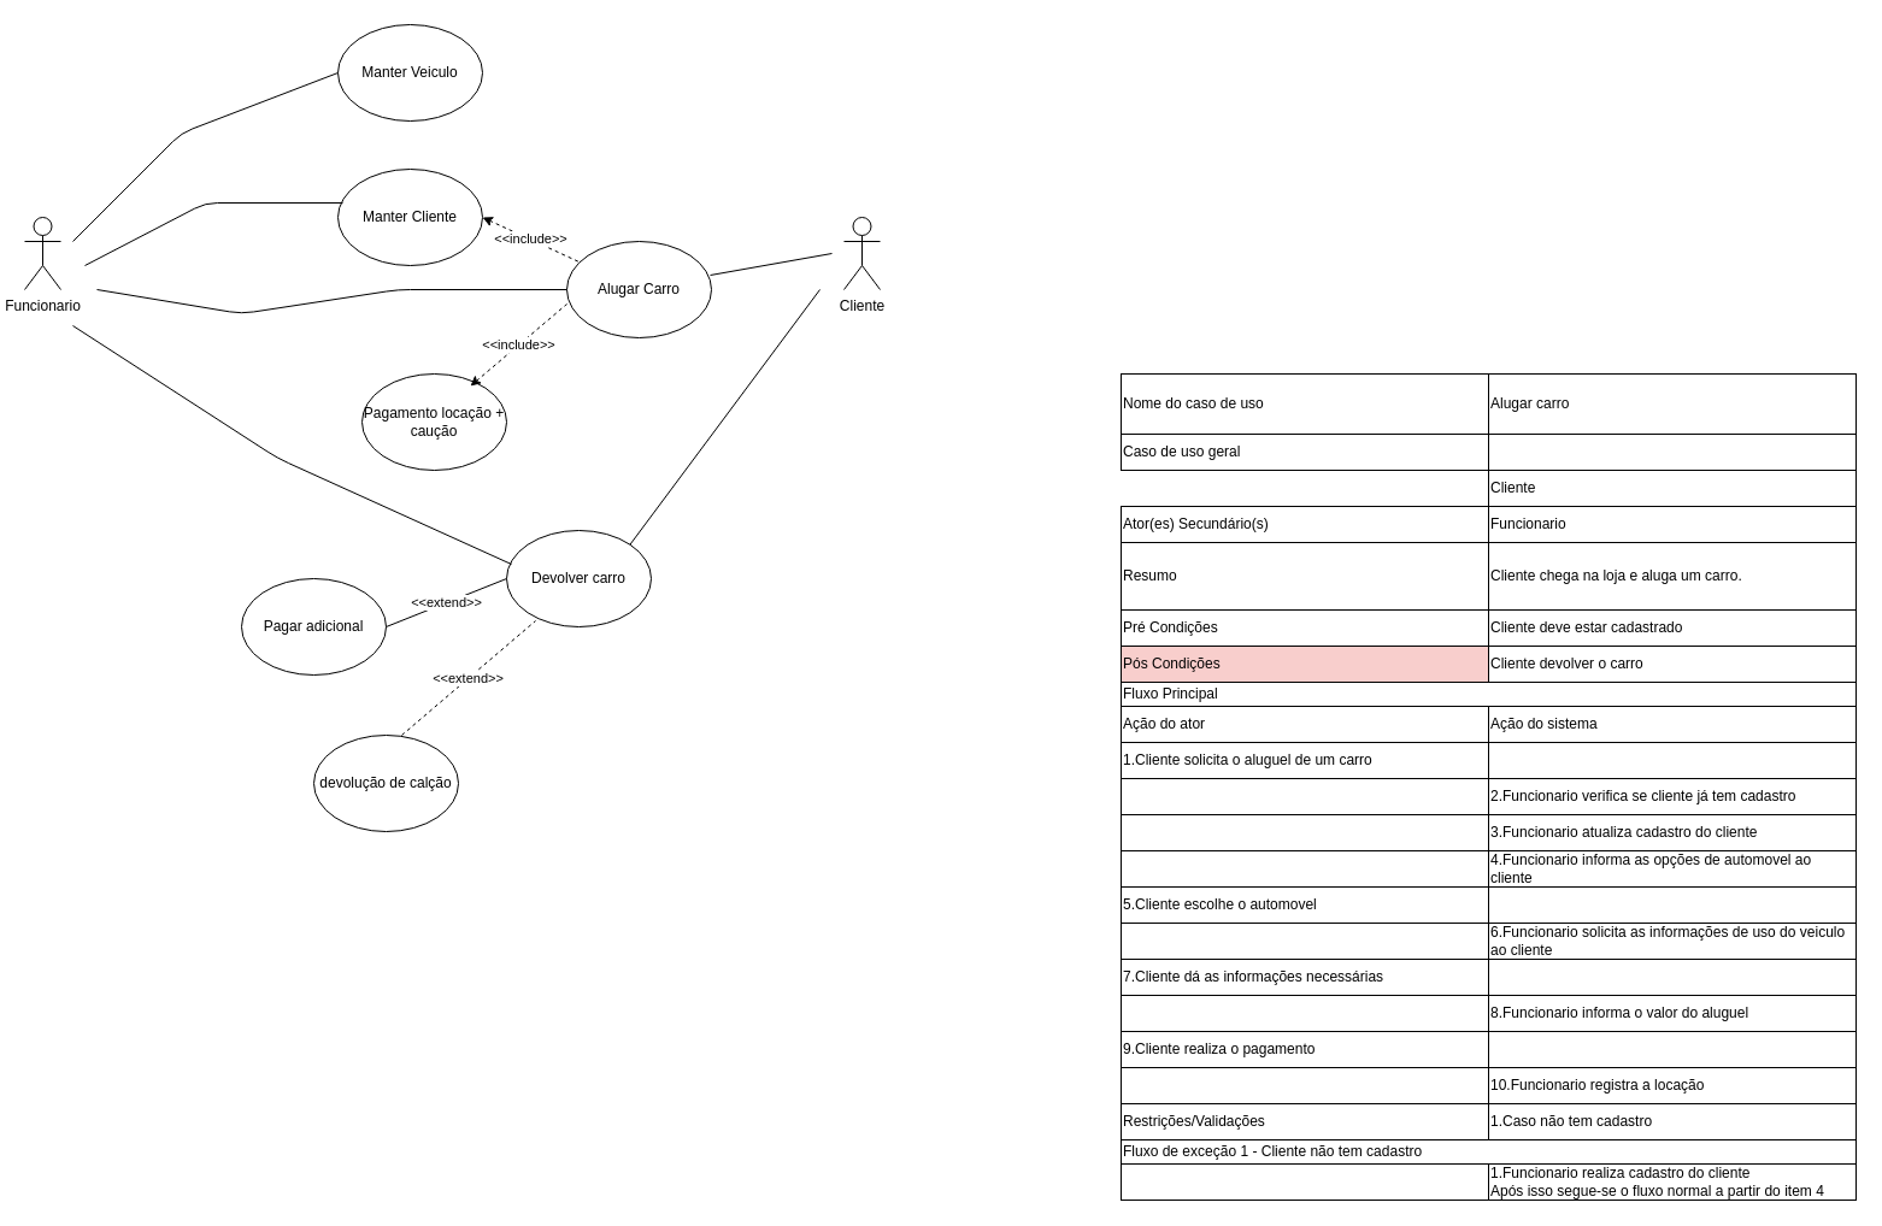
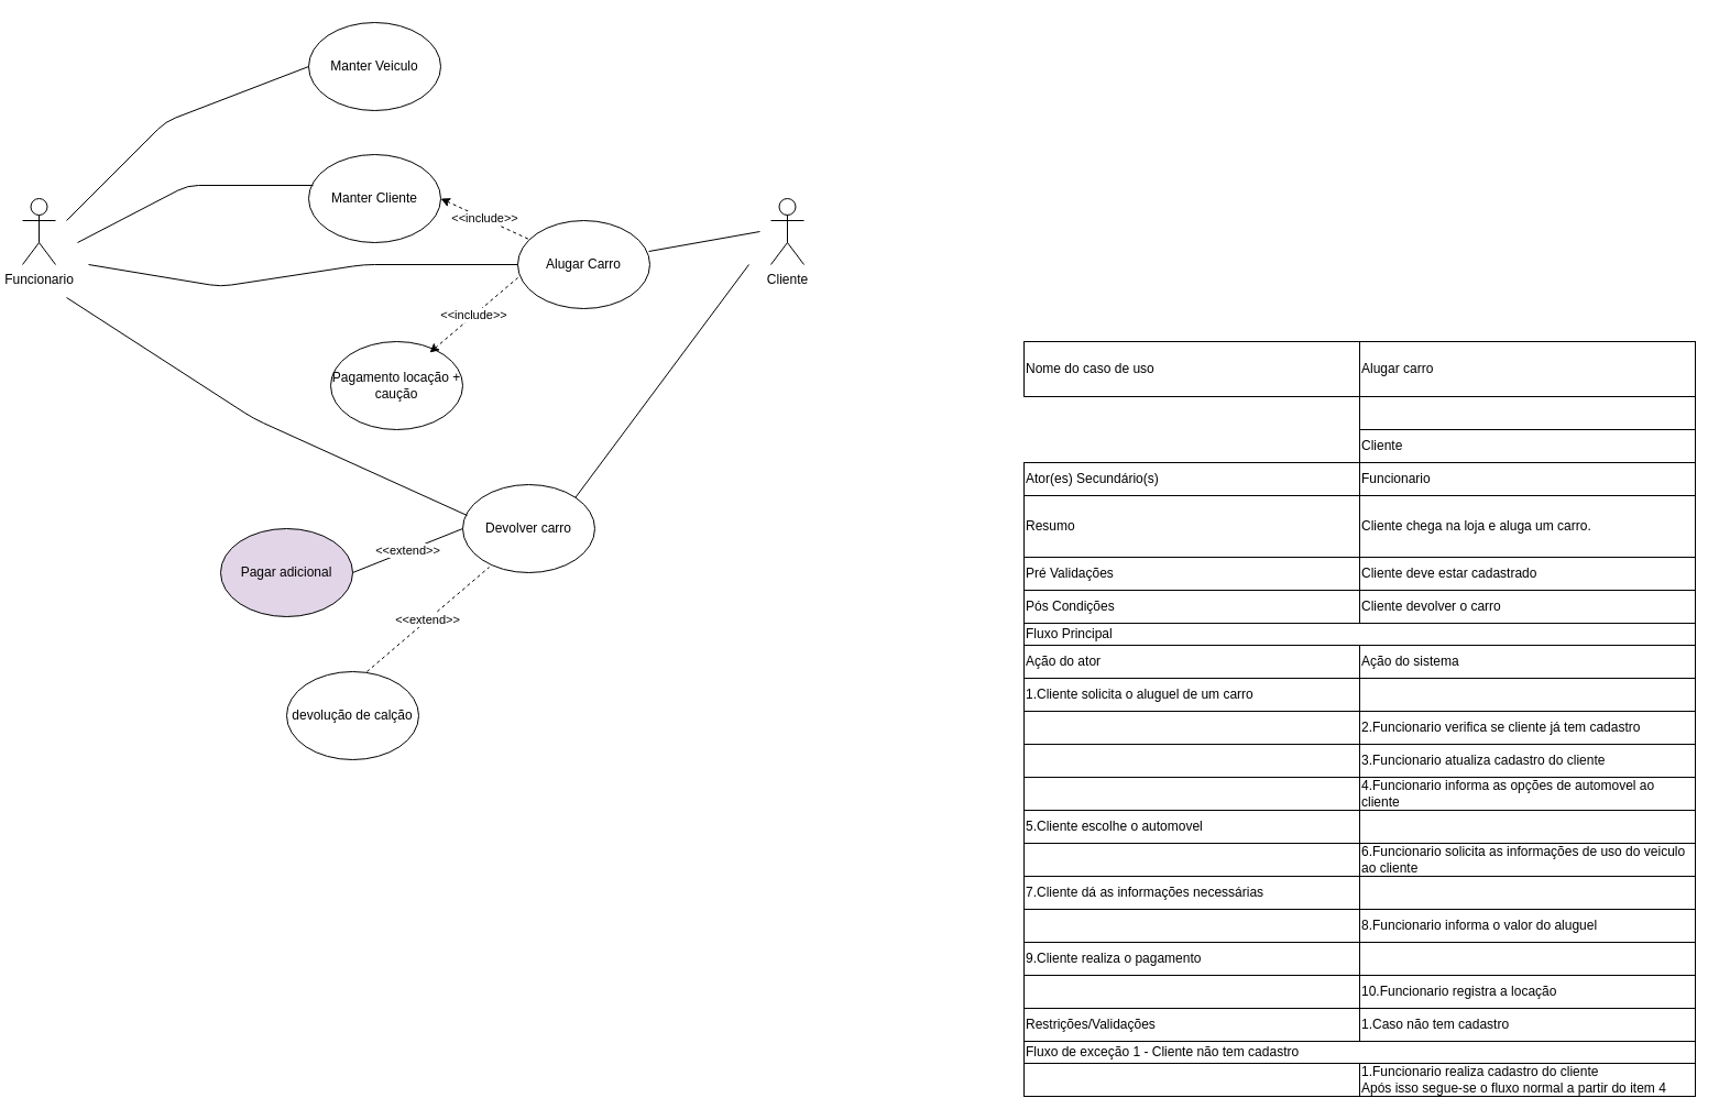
  <mxCell id="0" />
  <mxCell id="1" parent="0" />
  <mxCell id="2" value="Funcionario" style="shape=umlActor;verticalLabelPosition=bottom;labelBackgroundColor=#ffffff;verticalAlign=top;html=1;outlineConnect=0;" vertex="1" parent="1"><mxGeometry x="20" y="180" width="30" height="60" as="geometry" /></mxCell>
  <mxCell id="3" value="Manter Veiculo" style="ellipse;whiteSpace=wrap;html=1;" vertex="1" parent="1"><mxGeometry x="280" y="20" width="120" height="80" as="geometry" /></mxCell>
  <mxCell id="4" value="" style="endArrow=none;html=1;entryX=0;entryY=0.5;entryDx=0;entryDy=0;" edge="1" parent="1" target="3"><mxGeometry width="50" height="50" relative="1" as="geometry"><mxPoint x="60" y="200" as="sourcePoint" /><mxPoint x="170" y="130" as="targetPoint" /><Array as="points"><mxPoint x="150" y="110" /></Array></mxGeometry></mxCell>
  <mxCell id="5" value="Cliente" style="shape=umlActor;verticalLabelPosition=bottom;labelBackgroundColor=#ffffff;verticalAlign=top;html=1;outlineConnect=0;" vertex="1" parent="1"><mxGeometry x="700" y="180" width="30" height="60" as="geometry" /></mxCell>
  <mxCell id="6" value="Manter Cliente" style="ellipse;whiteSpace=wrap;html=1;" vertex="1" parent="1"><mxGeometry x="280" y="140" width="120" height="80" as="geometry" /></mxCell>
  <mxCell id="7" value="" style="endArrow=none;html=1;entryX=0.033;entryY=0.35;entryDx=0;entryDy=0;entryPerimeter=0;" edge="1" parent="1" target="6"><mxGeometry width="50" height="50" relative="1" as="geometry"><mxPoint x="70" y="220" as="sourcePoint" /><mxPoint x="200" y="230" as="targetPoint" /><Array as="points"><mxPoint x="170" y="168" /></Array></mxGeometry></mxCell>
  <mxCell id="8" value="Alugar Carro" style="ellipse;whiteSpace=wrap;html=1;" vertex="1" parent="1"><mxGeometry x="470" y="200" width="120" height="80" as="geometry" /></mxCell>
  <mxCell id="9" value="&amp;lt;&amp;lt;include&amp;gt;&amp;gt;" style="endArrow=none;dashed=1;html=1;exitX=1;exitY=0.5;exitDx=0;exitDy=0;endFill=0;startArrow=classic;startFill=1;" edge="1" parent="1" source="6" target="8"><mxGeometry width="50" height="50" relative="1" as="geometry"><mxPoint x="450" y="180" as="sourcePoint" /><mxPoint x="500" y="130" as="targetPoint" /></mxGeometry></mxCell>
  <mxCell id="10" value="" style="endArrow=none;html=1;exitX=0.992;exitY=0.35;exitDx=0;exitDy=0;exitPerimeter=0;" edge="1" parent="1" source="8"><mxGeometry width="50" height="50" relative="1" as="geometry"><mxPoint x="620" y="260" as="sourcePoint" /><mxPoint x="690" y="210" as="targetPoint" /></mxGeometry></mxCell>
  <mxCell id="11" value="Pagamento locação + caução" style="ellipse;whiteSpace=wrap;html=1;" vertex="1" parent="1"><mxGeometry x="300" y="310" width="120" height="80" as="geometry" /></mxCell>
  <mxCell id="12" value="&amp;lt;&amp;lt;include&amp;gt;&amp;gt;" style="endArrow=none;dashed=1;html=1;entryX=0;entryY=0.65;entryDx=0;entryDy=0;entryPerimeter=0;startArrow=classic;startFill=1;" edge="1" parent="1" target="8"><mxGeometry width="50" height="50" relative="1" as="geometry"><mxPoint x="390" y="320" as="sourcePoint" /><mxPoint x="440" y="260" as="targetPoint" /></mxGeometry></mxCell>
  <mxCell id="13" value="" style="endArrow=none;html=1;entryX=0;entryY=0.5;entryDx=0;entryDy=0;" edge="1" parent="1" target="8"><mxGeometry width="50" height="50" relative="1" as="geometry"><mxPoint x="80" y="240" as="sourcePoint" /><mxPoint x="180" y="270" as="targetPoint" /><Array as="points"><mxPoint x="200" y="260" /><mxPoint x="330" y="240" /></Array></mxGeometry></mxCell>
  <mxCell id="14" value="Devolver carro" style="ellipse;whiteSpace=wrap;html=1;" vertex="1" parent="1"><mxGeometry x="420" y="440" width="120" height="80" as="geometry" /></mxCell>
  <mxCell id="15" value="" style="endArrow=none;html=1;exitX=1;exitY=0;exitDx=0;exitDy=0;" edge="1" parent="1" source="14"><mxGeometry width="50" height="50" relative="1" as="geometry"><mxPoint x="600" y="350" as="sourcePoint" /><mxPoint x="680" y="240" as="targetPoint" /></mxGeometry></mxCell>
- <mxCell id="16" value="Pagar adicional" style="ellipse;whiteSpace=wrap;html=1;" vertex="1" parent="1"><mxGeometry x="200" y="480" width="120" height="80" as="geometry" /></mxCell>
+ <mxCell id="16" value="Pagar adicional" style="ellipse;whiteSpace=wrap;html=1;fillColor=#e1d5e7;" vertex="1" parent="1"><mxGeometry x="200" y="480" width="120" height="80" as="geometry" /></mxCell>
  <mxCell id="17" value="&amp;lt;&amp;lt;extend&amp;gt;&amp;gt;" style="endArrow=none;dashed=0;html=1;entryX=0;entryY=0.5;entryDx=0;entryDy=0;exitX=1;exitY=0.5;exitDx=0;exitDy=0;" edge="1" parent="1" source="16" target="14"><mxGeometry width="50" height="50" relative="1" as="geometry"><mxPoint x="330" y="520" as="sourcePoint" /><mxPoint x="380" y="470" as="targetPoint" /></mxGeometry></mxCell>
  <mxCell id="18" value="devolução de calção" style="ellipse;whiteSpace=wrap;html=1;" vertex="1" parent="1"><mxGeometry x="260" y="610" width="120" height="80" as="geometry" /></mxCell>
  <mxCell id="19" value="&amp;lt;&amp;lt;extend&amp;gt;&amp;gt;" style="endArrow=none;dashed=1;html=1;exitX=0.608;exitY=0;exitDx=0;exitDy=0;exitPerimeter=0;entryX=0.2;entryY=0.938;entryDx=0;entryDy=0;entryPerimeter=0;" edge="1" parent="1" source="18" target="14"><mxGeometry width="50" height="50" relative="1" as="geometry"><mxPoint x="430" y="610" as="sourcePoint" /><mxPoint x="480" y="560" as="targetPoint" /></mxGeometry></mxCell>
  <mxCell id="20" value="" style="endArrow=none;html=1;exitX=0.033;exitY=0.35;exitDx=0;exitDy=0;exitPerimeter=0;" edge="1" parent="1" source="14"><mxGeometry width="50" height="50" relative="1" as="geometry"><mxPoint x="40" y="340" as="sourcePoint" /><mxPoint x="60" y="270" as="targetPoint" /><Array as="points"><mxPoint x="230" y="380" /></Array></mxGeometry></mxCell>
  <mxCell id="21" value="" style="group;align=left;" vertex="1" connectable="0" parent="1"><mxGeometry x="930" y="310" width="610" height="50" as="geometry" /></mxCell>
  <mxCell id="22" value="Nome do caso de uso" style="rounded=0;whiteSpace=wrap;html=1;align=left;" vertex="1" parent="21"><mxGeometry width="305" height="50" as="geometry" /></mxCell>
  <mxCell id="23" value="Alugar carro" style="rounded=0;whiteSpace=wrap;html=1;align=left;" vertex="1" parent="21"><mxGeometry x="305" width="305" height="50" as="geometry" /></mxCell>
  <mxCell id="24" value="" style="group;align=left;" vertex="1" connectable="0" parent="1"><mxGeometry x="930" y="360" width="610" height="30" as="geometry" /></mxCell>
- <mxCell id="25" value="Caso de uso geral" style="rounded=0;whiteSpace=wrap;html=1;align=left;" vertex="1" parent="24"><mxGeometry width="305" height="30" as="geometry" /></mxCell>
  <mxCell id="26" value="" style="rounded=0;whiteSpace=wrap;html=1;align=left;" vertex="1" parent="24"><mxGeometry x="305" width="305" height="30" as="geometry" /></mxCell>
  <mxCell id="27" value="" style="group;align=left;" vertex="1" connectable="0" parent="1"><mxGeometry x="930" y="390" width="610" height="30" as="geometry" /></mxCell>
  <mxCell id="28" value="Cliente" style="rounded=0;whiteSpace=wrap;html=1;align=left;" vertex="1" parent="27"><mxGeometry x="305" width="305" height="30" as="geometry" /></mxCell>
  <mxCell id="29" value="" style="group;align=left;" vertex="1" connectable="0" parent="1"><mxGeometry x="930" y="420" width="610" height="30" as="geometry" /></mxCell>
  <mxCell id="30" value="Ator(es) Secundário(s)" style="rounded=0;whiteSpace=wrap;html=1;align=left;" vertex="1" parent="29"><mxGeometry width="305" height="30" as="geometry" /></mxCell>
  <mxCell id="31" value="Funcionario" style="rounded=0;whiteSpace=wrap;html=1;align=left;" vertex="1" parent="29"><mxGeometry x="305" width="305" height="30" as="geometry" /></mxCell>
  <mxCell id="32" value="'C" style="group;align=left;" vertex="1" connectable="0" parent="1"><mxGeometry x="930" y="450" width="610" height="56" as="geometry" /></mxCell>
  <mxCell id="33" value="Resumo" style="rounded=0;whiteSpace=wrap;html=1;align=left;" vertex="1" parent="32"><mxGeometry width="305" height="56" as="geometry" /></mxCell>
  <mxCell id="34" value="Cliente chega na loja e aluga um carro." style="rounded=0;whiteSpace=wrap;html=1;align=left;" vertex="1" parent="32"><mxGeometry x="305" width="305" height="56" as="geometry" /></mxCell>
  <mxCell id="35" value="" style="group;align=left;" vertex="1" connectable="0" parent="1"><mxGeometry x="930" y="506" width="610" height="30" as="geometry" /></mxCell>
- <mxCell id="36" value="Pré Condições" style="rounded=0;whiteSpace=wrap;html=1;align=left;" vertex="1" parent="35"><mxGeometry width="305" height="30" as="geometry" /></mxCell>
+ <mxCell id="36" value="Pré Validações" style="rounded=0;whiteSpace=wrap;html=1;align=left;" vertex="1" parent="35"><mxGeometry width="305" height="30" as="geometry" /></mxCell>
  <mxCell id="37" value="Cliente deve estar cadastrado" style="rounded=0;whiteSpace=wrap;html=1;align=left;" vertex="1" parent="35"><mxGeometry x="305" width="305" height="30" as="geometry" /></mxCell>
  <mxCell id="38" value="" style="group;align=left;" vertex="1" connectable="0" parent="1"><mxGeometry x="930" y="536" width="610" height="30" as="geometry" /></mxCell>
- <mxCell id="39" value="Pós Condições" style="rounded=0;whiteSpace=wrap;html=1;align=left;fillColor=#f8cecc;" vertex="1" parent="38"><mxGeometry width="305" height="30" as="geometry" /></mxCell>
+ <mxCell id="39" value="Pós Condições" style="rounded=0;whiteSpace=wrap;html=1;align=left;" vertex="1" parent="38"><mxGeometry width="305" height="30" as="geometry" /></mxCell>
  <mxCell id="40" value="Cliente devolver o carro" style="rounded=0;whiteSpace=wrap;html=1;align=left;" vertex="1" parent="38"><mxGeometry x="305" width="305" height="30" as="geometry" /></mxCell>
  <mxCell id="41" value="Fluxo Principal" style="rounded=0;whiteSpace=wrap;html=1;align=left;" vertex="1" parent="1"><mxGeometry x="930" y="566" width="610" height="20" as="geometry" /></mxCell>
  <mxCell id="42" value="" style="group;align=left;" vertex="1" connectable="0" parent="1"><mxGeometry x="930" y="586" width="610" height="30" as="geometry" /></mxCell>
  <mxCell id="43" value="Ação do ator" style="rounded=0;whiteSpace=wrap;html=1;align=left;" vertex="1" parent="42"><mxGeometry width="305" height="30" as="geometry" /></mxCell>
  <mxCell id="44" value="Ação do sistema" style="rounded=0;whiteSpace=wrap;html=1;align=left;" vertex="1" parent="42"><mxGeometry x="305" width="305" height="30" as="geometry" /></mxCell>
  <mxCell id="45" value="" style="group;align=left;" vertex="1" connectable="0" parent="1"><mxGeometry x="930" y="616" width="610" height="30" as="geometry" /></mxCell>
  <mxCell id="46" value="1.Cliente solicita o aluguel de um carro" style="rounded=0;whiteSpace=wrap;html=1;align=left;" vertex="1" parent="45"><mxGeometry width="305" height="30" as="geometry" /></mxCell>
  <mxCell id="47" value="" style="rounded=0;whiteSpace=wrap;html=1;align=left;" vertex="1" parent="45"><mxGeometry x="305" width="305" height="30" as="geometry" /></mxCell>
  <mxCell id="48" value="" style="group;align=left;" vertex="1" connectable="0" parent="1"><mxGeometry x="930" y="646" width="610" height="30" as="geometry" /></mxCell>
  <mxCell id="49" value="" style="rounded=0;whiteSpace=wrap;html=1;align=left;" vertex="1" parent="48"><mxGeometry width="305" height="30" as="geometry" /></mxCell>
  <mxCell id="50" value="2.Funcionario verifica se cliente já tem cadastro" style="rounded=0;whiteSpace=wrap;html=1;align=left;" vertex="1" parent="48"><mxGeometry x="305" width="305" height="30" as="geometry" /></mxCell>
  <mxCell id="51" value="" style="group;align=left;" vertex="1" connectable="0" parent="1"><mxGeometry x="930" y="676" width="610" height="30" as="geometry" /></mxCell>
  <mxCell id="52" value="" style="rounded=0;whiteSpace=wrap;html=1;align=left;" vertex="1" parent="51"><mxGeometry width="305" height="30" as="geometry" /></mxCell>
  <mxCell id="53" value="3.Funcionario atualiza cadastro do cliente" style="rounded=0;whiteSpace=wrap;html=1;align=left;" vertex="1" parent="51"><mxGeometry x="305" width="305" height="30" as="geometry" /></mxCell>
  <mxCell id="54" value="" style="group;align=left;" vertex="1" connectable="0" parent="1"><mxGeometry x="930" y="706" width="610" height="30" as="geometry" /></mxCell>
  <mxCell id="55" value="" style="rounded=0;whiteSpace=wrap;html=1;align=left;" vertex="1" parent="54"><mxGeometry width="305" height="30" as="geometry" /></mxCell>
  <mxCell id="56" value="4.Funcionario informa as opções de automovel ao cliente" style="rounded=0;whiteSpace=wrap;html=1;align=left;" vertex="1" parent="54"><mxGeometry x="305" width="305" height="30" as="geometry" /></mxCell>
  <mxCell id="57" value="" style="group;align=left;" vertex="1" connectable="0" parent="1"><mxGeometry x="930" y="916" width="610" height="30" as="geometry" /></mxCell>
  <mxCell id="58" value="Restrições/Validações" style="rounded=0;whiteSpace=wrap;html=1;align=left;" vertex="1" parent="57"><mxGeometry width="305" height="30" as="geometry" /></mxCell>
  <mxCell id="59" value="1.Caso não tem cadastro" style="rounded=0;whiteSpace=wrap;html=1;align=left;" vertex="1" parent="57"><mxGeometry x="305" width="305" height="30" as="geometry" /></mxCell>
  <mxCell id="60" value="Fluxo de exceção 1 - Cliente não tem cadastro" style="rounded=0;whiteSpace=wrap;html=1;align=left;" vertex="1" parent="1"><mxGeometry x="930" y="946" width="610" height="20" as="geometry" /></mxCell>
  <mxCell id="61" value="" style="group;align=left;" vertex="1" connectable="0" parent="1"><mxGeometry x="930" y="966" width="610" height="30" as="geometry" /></mxCell>
  <mxCell id="62" value="" style="rounded=0;whiteSpace=wrap;html=1;align=left;" vertex="1" parent="61"><mxGeometry width="305" height="30" as="geometry" /></mxCell>
  <mxCell id="63" value="1.Funcionario realiza cadastro do cliente&lt;br&gt;Após isso segue-se o fluxo normal a partir do item 4" style="rounded=0;whiteSpace=wrap;html=1;align=left;" vertex="1" parent="61"><mxGeometry x="305" width="305" height="30" as="geometry" /></mxCell>
  <mxCell id="64" value="" style="group;align=left;" vertex="1" connectable="0" parent="1"><mxGeometry x="930" y="736" width="610" height="30" as="geometry" /></mxCell>
  <mxCell id="65" value="5.Cliente escolhe o automovel" style="rounded=0;whiteSpace=wrap;html=1;align=left;" vertex="1" parent="64"><mxGeometry width="305" height="30" as="geometry" /></mxCell>
  <mxCell id="66" value="" style="rounded=0;whiteSpace=wrap;html=1;align=left;" vertex="1" parent="64"><mxGeometry x="305" width="305" height="30" as="geometry" /></mxCell>
  <mxCell id="67" value="" style="group;align=left;" vertex="1" connectable="0" parent="1"><mxGeometry x="930" y="766" width="610" height="30" as="geometry" /></mxCell>
  <mxCell id="68" value="" style="rounded=0;whiteSpace=wrap;html=1;align=left;" vertex="1" parent="67"><mxGeometry width="305" height="30" as="geometry" /></mxCell>
  <mxCell id="69" value="6.Funcionario solicita as informações de uso do veiculo ao cliente" style="rounded=0;whiteSpace=wrap;html=1;align=left;" vertex="1" parent="67"><mxGeometry x="305" width="305" height="30" as="geometry" /></mxCell>
  <mxCell id="70" value="" style="group;align=left;" vertex="1" connectable="0" parent="1"><mxGeometry x="930" y="796" width="610" height="30" as="geometry" /></mxCell>
  <mxCell id="71" value="7.Cliente dá as informações necessárias" style="rounded=0;whiteSpace=wrap;html=1;align=left;" vertex="1" parent="70"><mxGeometry width="305" height="30" as="geometry" /></mxCell>
  <mxCell id="72" value="" style="rounded=0;whiteSpace=wrap;html=1;align=left;" vertex="1" parent="70"><mxGeometry x="305" width="305" height="30" as="geometry" /></mxCell>
  <mxCell id="73" value="" style="group;align=left;" vertex="1" connectable="0" parent="1"><mxGeometry x="930" y="826" width="610" height="30" as="geometry" /></mxCell>
  <mxCell id="74" value="" style="rounded=0;whiteSpace=wrap;html=1;align=left;" vertex="1" parent="73"><mxGeometry width="305" height="30" as="geometry" /></mxCell>
  <mxCell id="75" value="8.Funcionario informa o valor do aluguel" style="rounded=0;whiteSpace=wrap;html=1;align=left;" vertex="1" parent="73"><mxGeometry x="305" width="305" height="30" as="geometry" /></mxCell>
  <mxCell id="76" value="" style="group;align=left;" vertex="1" connectable="0" parent="1"><mxGeometry x="930" y="856" width="610" height="30" as="geometry" /></mxCell>
  <mxCell id="77" value="9.Cliente realiza o pagamento" style="rounded=0;whiteSpace=wrap;html=1;align=left;" vertex="1" parent="76"><mxGeometry width="305" height="30" as="geometry" /></mxCell>
  <mxCell id="78" value="" style="rounded=0;whiteSpace=wrap;html=1;align=left;" vertex="1" parent="76"><mxGeometry x="305" width="305" height="30" as="geometry" /></mxCell>
  <mxCell id="79" value="" style="group;align=left;" vertex="1" connectable="0" parent="1"><mxGeometry x="930" y="886" width="610" height="30" as="geometry" /></mxCell>
  <mxCell id="80" value="" style="rounded=0;whiteSpace=wrap;html=1;align=left;" vertex="1" parent="79"><mxGeometry width="305" height="30" as="geometry" /></mxCell>
  <mxCell id="81" value="10.Funcionario registra a locação" style="rounded=0;whiteSpace=wrap;html=1;align=left;" vertex="1" parent="79"><mxGeometry x="305" width="305" height="30" as="geometry" /></mxCell>
